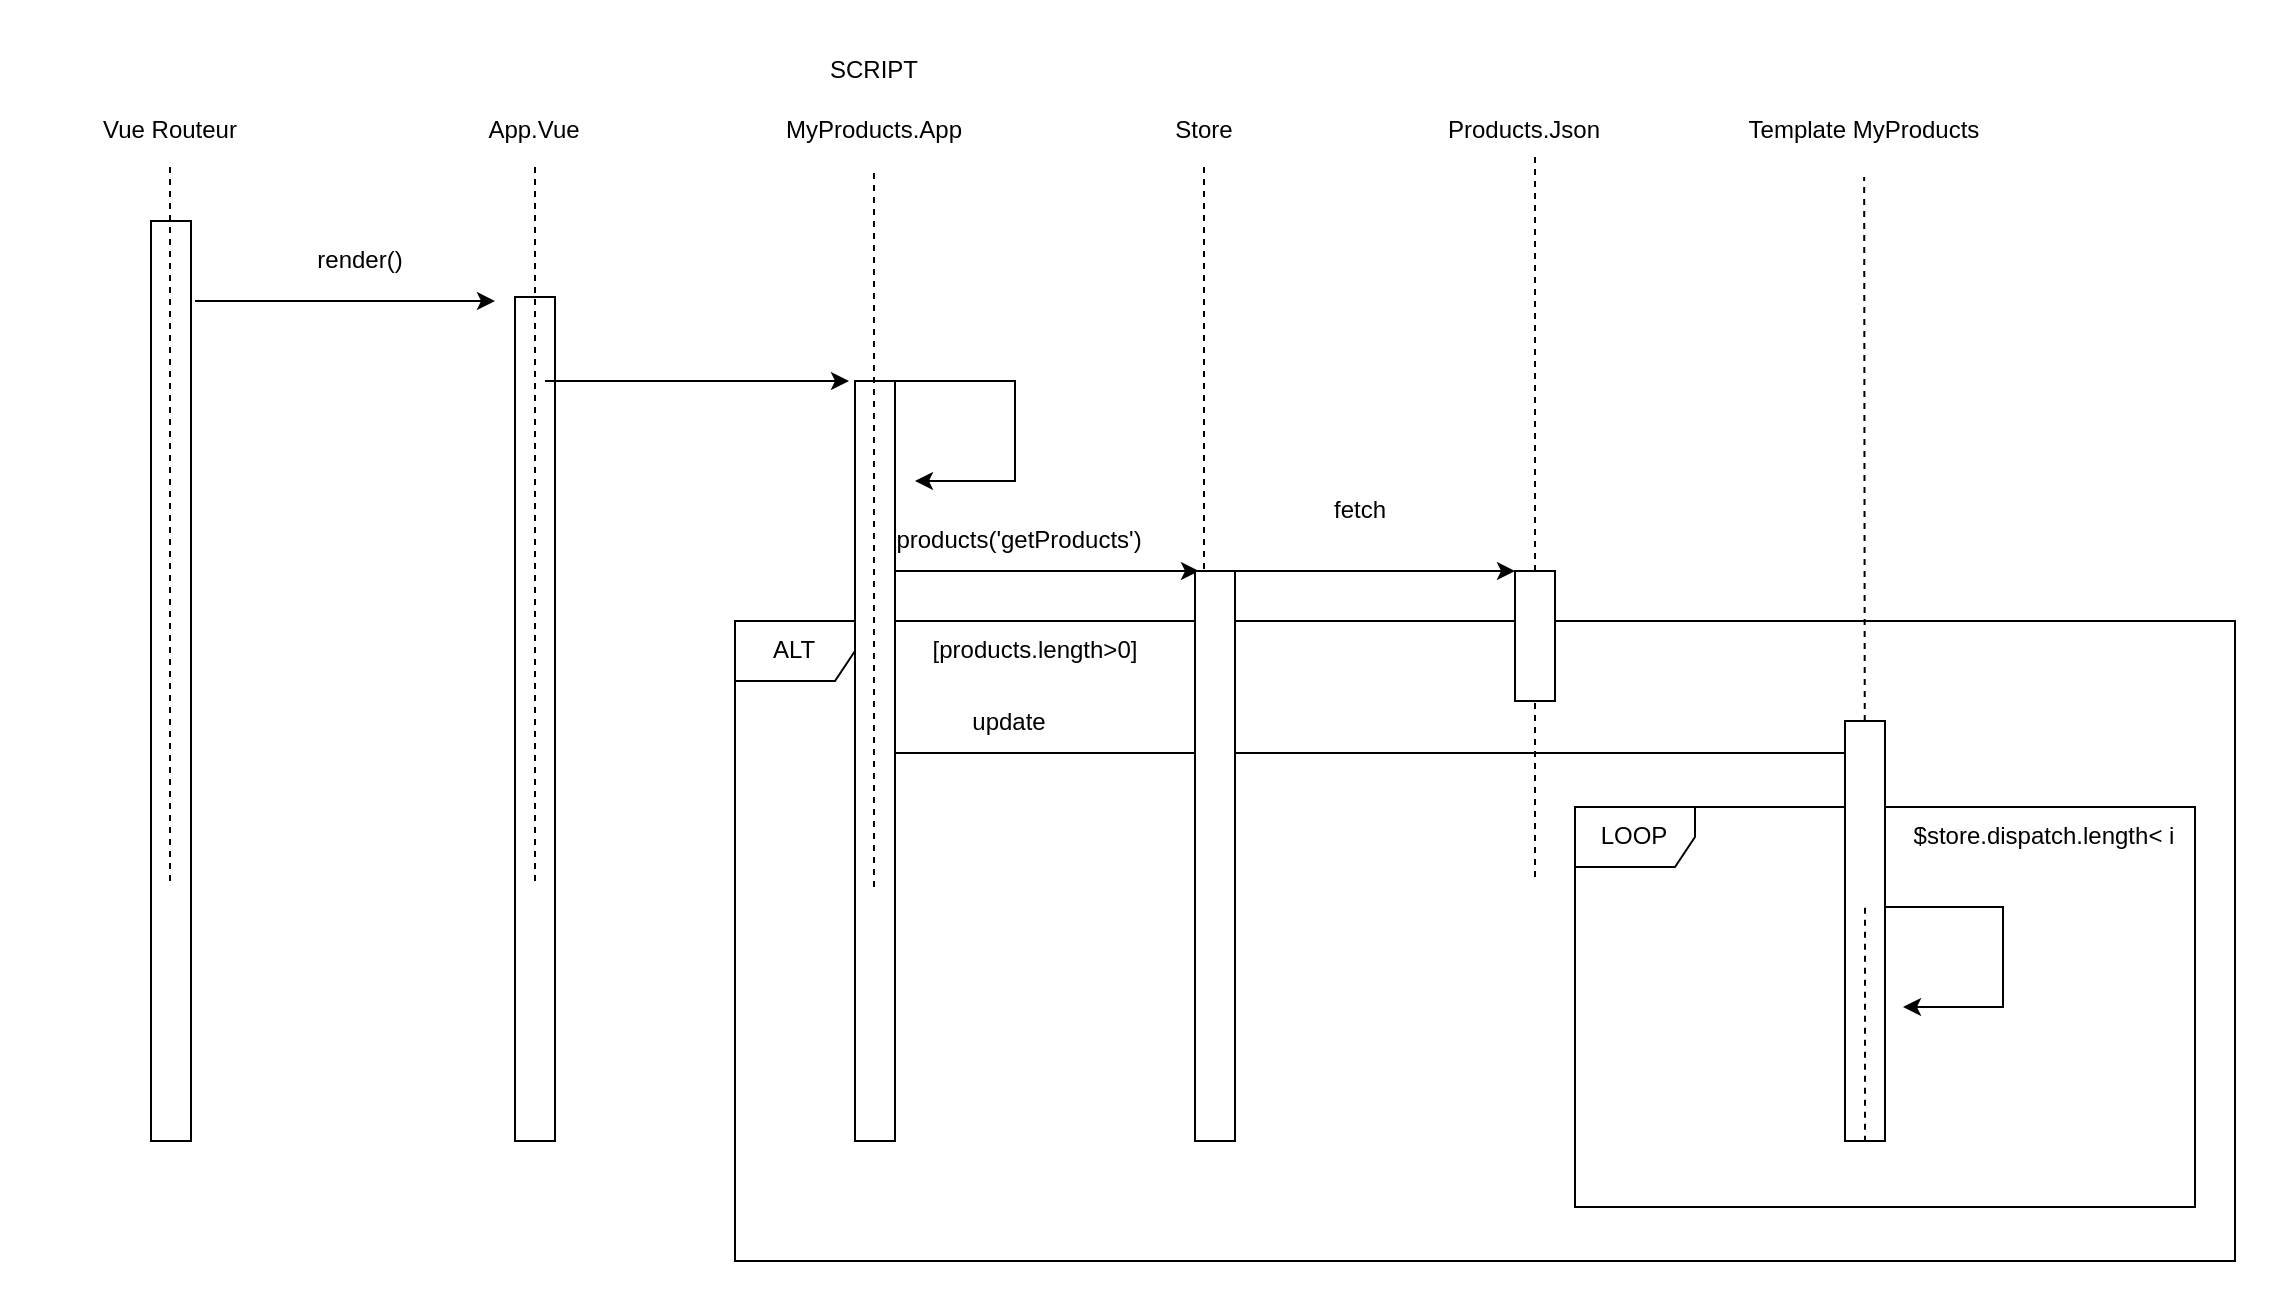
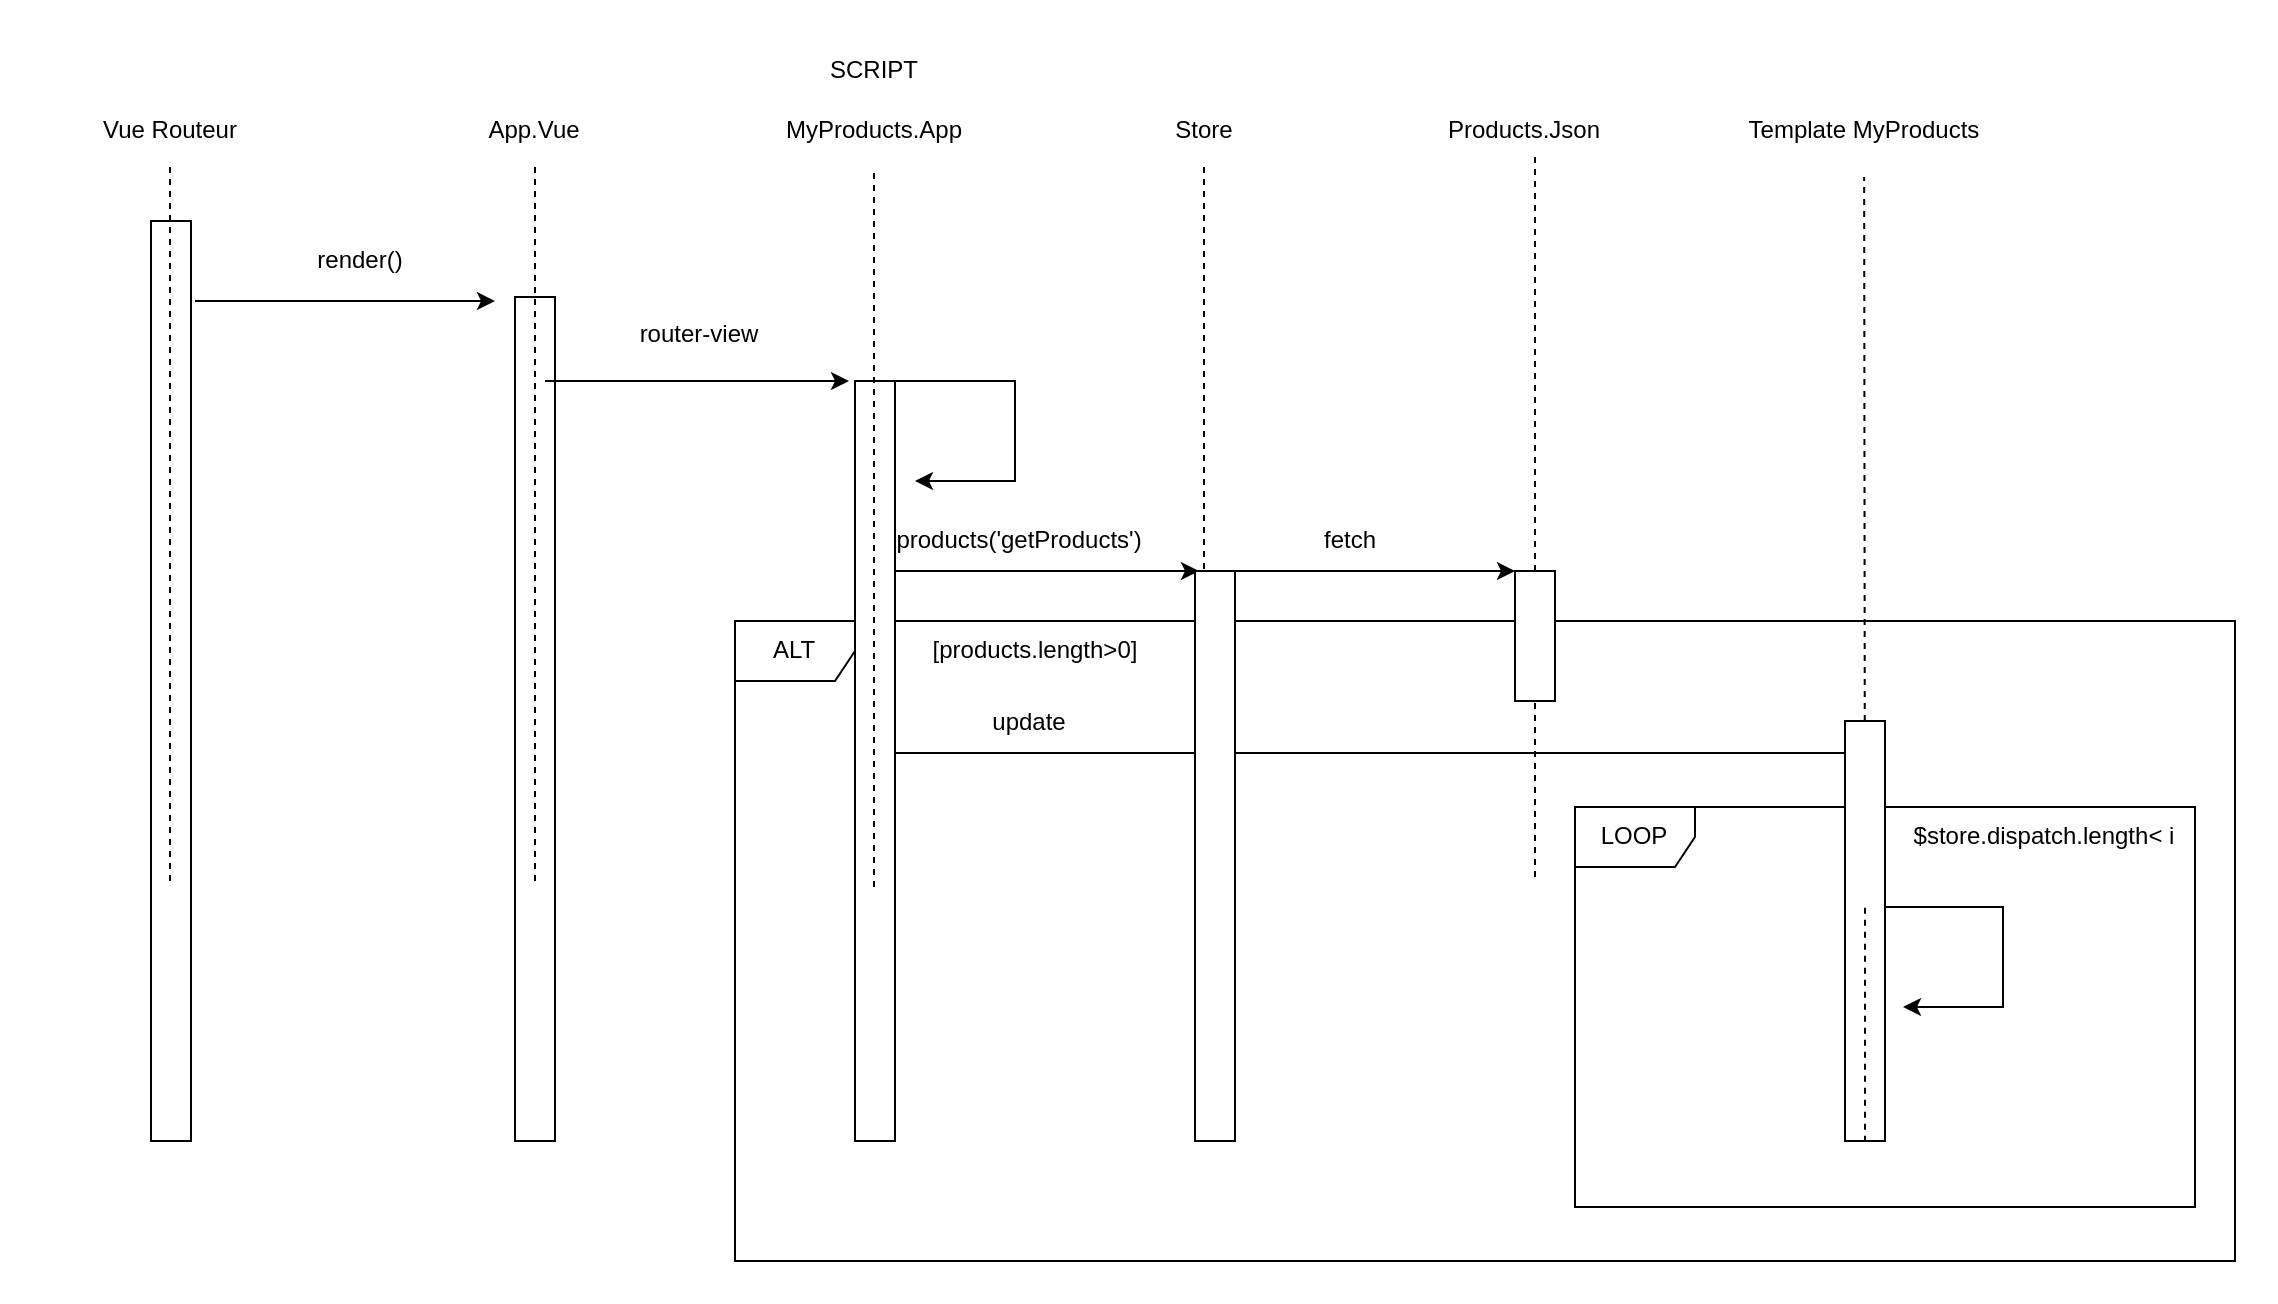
  <mxCell id="0" />
  <mxCell id="1" parent="0" />
  <mxCell id="2" value="ALT" style="shape=umlFrame;whiteSpace=wrap;html=1;" vertex="1" parent="1"><mxGeometry x="367" y="310" width="750" height="320" as="geometry" /></mxCell>
  <mxCell id="3" value="LOOP" style="shape=umlFrame;whiteSpace=wrap;html=1;" vertex="1" parent="1"><mxGeometry x="787" y="403" width="310" height="200" as="geometry" /></mxCell>
  <mxCell id="4" value="" style="rounded=0;whiteSpace=wrap;html=1;" vertex="1" parent="1"><mxGeometry x="757" y="285" width="20" height="65" as="geometry" /></mxCell>
  <mxCell id="5" value="" style="rounded=0;whiteSpace=wrap;html=1;" vertex="1" parent="1"><mxGeometry x="75" y="110" width="20" height="460" as="geometry" /></mxCell>
  <mxCell id="6" value="Vue Routeur" style="text;html=1;strokeColor=none;fillColor=none;align=center;verticalAlign=middle;whiteSpace=wrap;rounded=0;" vertex="1" parent="1"><mxGeometry x="20" y="50" width="130" height="30" as="geometry" /></mxCell>
  <mxCell id="7" value="App.Vue" style="text;html=1;strokeColor=none;fillColor=none;align=center;verticalAlign=middle;whiteSpace=wrap;rounded=0;" vertex="1" parent="1"><mxGeometry x="182" y="50" width="170" height="30" as="geometry" /></mxCell>
  <mxCell id="8" value="MyProducts.App" style="text;html=1;strokeColor=none;fillColor=none;align=center;verticalAlign=middle;whiteSpace=wrap;rounded=0;" vertex="1" parent="1"><mxGeometry x="352" y="50" width="170" height="30" as="geometry" /></mxCell>
  <mxCell id="9" value="Store" style="text;html=1;strokeColor=none;fillColor=none;align=center;verticalAlign=middle;whiteSpace=wrap;rounded=0;" vertex="1" parent="1"><mxGeometry x="517" y="50" width="170" height="30" as="geometry" /></mxCell>
  <mxCell id="10" value="" style="rounded=0;whiteSpace=wrap;html=1;" vertex="1" parent="1"><mxGeometry x="427" y="190" width="20" height="380" as="geometry" /></mxCell>
  <mxCell id="11" value="render()" style="text;html=1;strokeColor=none;fillColor=none;align=center;verticalAlign=middle;whiteSpace=wrap;rounded=0;" vertex="1" parent="1"><mxGeometry x="130" y="115" width="100" height="30" as="geometry" /></mxCell>
+ <mxCell id="12" value="router-view" style="text;html=1;strokeColor=none;fillColor=none;align=center;verticalAlign=middle;whiteSpace=wrap;rounded=0;" vertex="1" parent="1"><mxGeometry x="307" y="152" width="85" height="30" as="geometry" /></mxCell>
  <mxCell id="13" value="" style="endArrow=none;dashed=1;html=1;rounded=0;entryX=0.5;entryY=1;entryDx=0;entryDy=0;" edge="1" parent="1"><mxGeometry width="50" height="50" relative="1" as="geometry"><mxPoint x="84.5" y="440" as="sourcePoint" /><mxPoint x="84.5" y="80" as="targetPoint" /></mxGeometry></mxCell>
  <mxCell id="14" value="" style="endArrow=none;dashed=1;html=1;rounded=0;entryX=0.5;entryY=1;entryDx=0;entryDy=0;" edge="1" parent="1"><mxGeometry width="50" height="50" relative="1" as="geometry"><mxPoint x="436.5" y="443" as="sourcePoint" /><mxPoint x="436.5" y="83" as="targetPoint" /></mxGeometry></mxCell>
  <mxCell id="15" value="" style="endArrow=classic;html=1;rounded=0;" edge="1" parent="1"><mxGeometry width="50" height="50" relative="1" as="geometry"><mxPoint x="97" y="150" as="sourcePoint" /><mxPoint x="247" y="150" as="targetPoint" /></mxGeometry></mxCell>
  <mxCell id="16" value="" style="rounded=0;whiteSpace=wrap;html=1;" vertex="1" parent="1"><mxGeometry x="257" y="148" width="20" height="422" as="geometry" /></mxCell>
  <mxCell id="17" value="" style="endArrow=none;dashed=1;html=1;rounded=0;entryX=0.5;entryY=1;entryDx=0;entryDy=0;" edge="1" parent="1"><mxGeometry width="50" height="50" relative="1" as="geometry"><mxPoint x="267" y="440" as="sourcePoint" /><mxPoint x="267" y="80" as="targetPoint" /></mxGeometry></mxCell>
  <mxCell id="18" value="Products.Json" style="text;html=1;strokeColor=none;fillColor=none;align=center;verticalAlign=middle;whiteSpace=wrap;rounded=0;" vertex="1" parent="1"><mxGeometry x="677" y="50" width="170" height="30" as="geometry" /></mxCell>
  <mxCell id="19" value="" style="endArrow=none;dashed=1;html=1;rounded=0;entryX=0.5;entryY=1;entryDx=0;entryDy=0;" edge="1" parent="1"><mxGeometry width="50" height="50" relative="1" as="geometry"><mxPoint x="601.5" y="440" as="sourcePoint" /><mxPoint x="601.5" y="80" as="targetPoint" /></mxGeometry></mxCell>
  <mxCell id="20" value="" style="endArrow=classic;html=1;rounded=0;exitX=1;exitY=1;exitDx=0;exitDy=0;" edge="1" parent="1"><mxGeometry width="50" height="50" relative="1" as="geometry"><mxPoint x="272" y="190" as="sourcePoint" /><mxPoint x="424" y="190" as="targetPoint" /></mxGeometry></mxCell>
  <mxCell id="21" value="" style="endArrow=classic;html=1;rounded=0;exitX=1;exitY=1;exitDx=0;exitDy=0;" edge="1" parent="1"><mxGeometry width="50" height="50" relative="1" as="geometry"><mxPoint x="605" y="285" as="sourcePoint" /><mxPoint x="757" y="285" as="targetPoint" /></mxGeometry></mxCell>
  <mxCell id="22" value="" style="endArrow=none;dashed=1;html=1;rounded=0;entryX=0.5;entryY=1;entryDx=0;entryDy=0;" edge="1" parent="1" target="4"><mxGeometry width="50" height="50" relative="1" as="geometry"><mxPoint x="767" y="438" as="sourcePoint" /><mxPoint x="767" y="78" as="targetPoint" /></mxGeometry></mxCell>
  <mxCell id="23" value="" style="endArrow=none;dashed=1;html=1;rounded=0;entryX=0.5;entryY=1;entryDx=0;entryDy=0;startArrow=none;" edge="1" parent="1" source="4"><mxGeometry width="50" height="50" relative="1" as="geometry"><mxPoint x="767" y="438" as="sourcePoint" /><mxPoint x="767" y="78" as="targetPoint" /></mxGeometry></mxCell>
- <mxCell id="24" value="fetch" style="text;html=1;strokeColor=none;fillColor=none;align=center;verticalAlign=middle;whiteSpace=wrap;rounded=0;" vertex="1" parent="1"><mxGeometry x="630" y="240" width="100" height="30" as="geometry" /></mxCell>
+ <mxCell id="24" value="fetch" style="text;html=1;strokeColor=none;fillColor=none;align=center;verticalAlign=middle;whiteSpace=wrap;rounded=0;" vertex="1" parent="1"><mxGeometry x="625" y="255" width="100" height="30" as="geometry" /></mxCell>
  <mxCell id="25" value="" style="endArrow=classic;html=1;rounded=0;exitX=1;exitY=0;exitDx=0;exitDy=0;" edge="1" parent="1"><mxGeometry width="50" height="50" relative="1" as="geometry"><mxPoint x="447" y="190" as="sourcePoint" /><mxPoint x="457" y="240" as="targetPoint" /><Array as="points"><mxPoint x="507" y="190" /><mxPoint x="507" y="240" /></Array></mxGeometry></mxCell>
  <mxCell id="26" value="products('getProducts')" style="text;html=1;strokeColor=none;fillColor=none;align=center;verticalAlign=middle;whiteSpace=wrap;rounded=0;" vertex="1" parent="1"><mxGeometry x="467" y="255" width="85" height="30" as="geometry" /></mxCell>
  <mxCell id="27" value="" style="endArrow=classic;html=1;rounded=0;exitX=1;exitY=1;exitDx=0;exitDy=0;" edge="1" parent="1"><mxGeometry width="50" height="50" relative="1" as="geometry"><mxPoint x="447" y="285" as="sourcePoint" /><mxPoint x="599" y="285" as="targetPoint" /></mxGeometry></mxCell>
- <mxCell id="28" value="update" style="text;html=1;strokeColor=none;fillColor=none;align=center;verticalAlign=middle;whiteSpace=wrap;rounded=0;" vertex="1" parent="1"><mxGeometry x="462" y="346" width="85" height="30" as="geometry" /></mxCell>
+ <mxCell id="28" value="update" style="text;html=1;strokeColor=none;fillColor=none;align=center;verticalAlign=middle;whiteSpace=wrap;rounded=0;" vertex="1" parent="1"><mxGeometry x="472" y="346" width="85" height="30" as="geometry" /></mxCell>
  <mxCell id="29" value="[products.length&amp;gt;0]" style="text;html=1;strokeColor=none;fillColor=none;align=center;verticalAlign=middle;whiteSpace=wrap;rounded=0;" vertex="1" parent="1"><mxGeometry x="474.5" y="310" width="85" height="30" as="geometry" /></mxCell>
  <mxCell id="30" value="Template MyProducts" style="text;html=1;strokeColor=none;fillColor=none;align=center;verticalAlign=middle;whiteSpace=wrap;rounded=0;" vertex="1" parent="1"><mxGeometry x="847" y="50" width="170" height="30" as="geometry" /></mxCell>
  <mxCell id="31" value="" style="endArrow=none;dashed=1;html=1;rounded=0;entryX=0.5;entryY=1;entryDx=0;entryDy=0;startArrow=none;" edge="1" parent="1" source="36"><mxGeometry width="50" height="50" relative="1" as="geometry"><mxPoint x="932" y="453.333" as="sourcePoint" /><mxPoint x="931.58" y="88" as="targetPoint" /></mxGeometry></mxCell>
  <mxCell id="32" value="" style="endArrow=classic;html=1;rounded=0;" edge="1" parent="1"><mxGeometry width="50" height="50" relative="1" as="geometry"><mxPoint x="447" y="376" as="sourcePoint" /><mxPoint x="932" y="376" as="targetPoint" /></mxGeometry></mxCell>
  <mxCell id="33" value="$store.dispatch.length&amp;lt; i" style="text;html=1;strokeColor=none;fillColor=none;align=center;verticalAlign=middle;whiteSpace=wrap;rounded=0;" vertex="1" parent="1"><mxGeometry x="942" y="403" width="160" height="30" as="geometry" /></mxCell>
  <mxCell id="34" value="SCRIPT" style="text;html=1;strokeColor=none;fillColor=none;align=center;verticalAlign=middle;whiteSpace=wrap;rounded=0;" vertex="1" parent="1"><mxGeometry x="372" y="20" width="130" height="30" as="geometry" /></mxCell>
  <mxCell id="35" value="" style="endArrow=classic;html=1;rounded=0;exitX=1;exitY=0;exitDx=0;exitDy=0;" edge="1" parent="1"><mxGeometry width="50" height="50" relative="1" as="geometry"><mxPoint x="941" y="453" as="sourcePoint" /><mxPoint x="951" y="503" as="targetPoint" /><Array as="points"><mxPoint x="1001" y="453" /><mxPoint x="1001" y="503" /></Array></mxGeometry></mxCell>
  <mxCell id="36" value="" style="rounded=0;whiteSpace=wrap;html=1;" vertex="1" parent="1"><mxGeometry x="922" y="360" width="20" height="210" as="geometry" /></mxCell>
  <mxCell id="37" value="" style="endArrow=none;dashed=1;html=1;rounded=0;entryX=0.5;entryY=1;entryDx=0;entryDy=0;startArrow=none;" edge="1" parent="1" target="36"><mxGeometry width="50" height="50" relative="1" as="geometry"><mxPoint x="932" y="453.333" as="sourcePoint" /><mxPoint x="931.58" y="88" as="targetPoint" /></mxGeometry></mxCell>
  <mxCell id="38" value="" style="rounded=0;whiteSpace=wrap;html=1;" vertex="1" parent="1"><mxGeometry x="597" y="285" width="20" height="285" as="geometry" /></mxCell>
